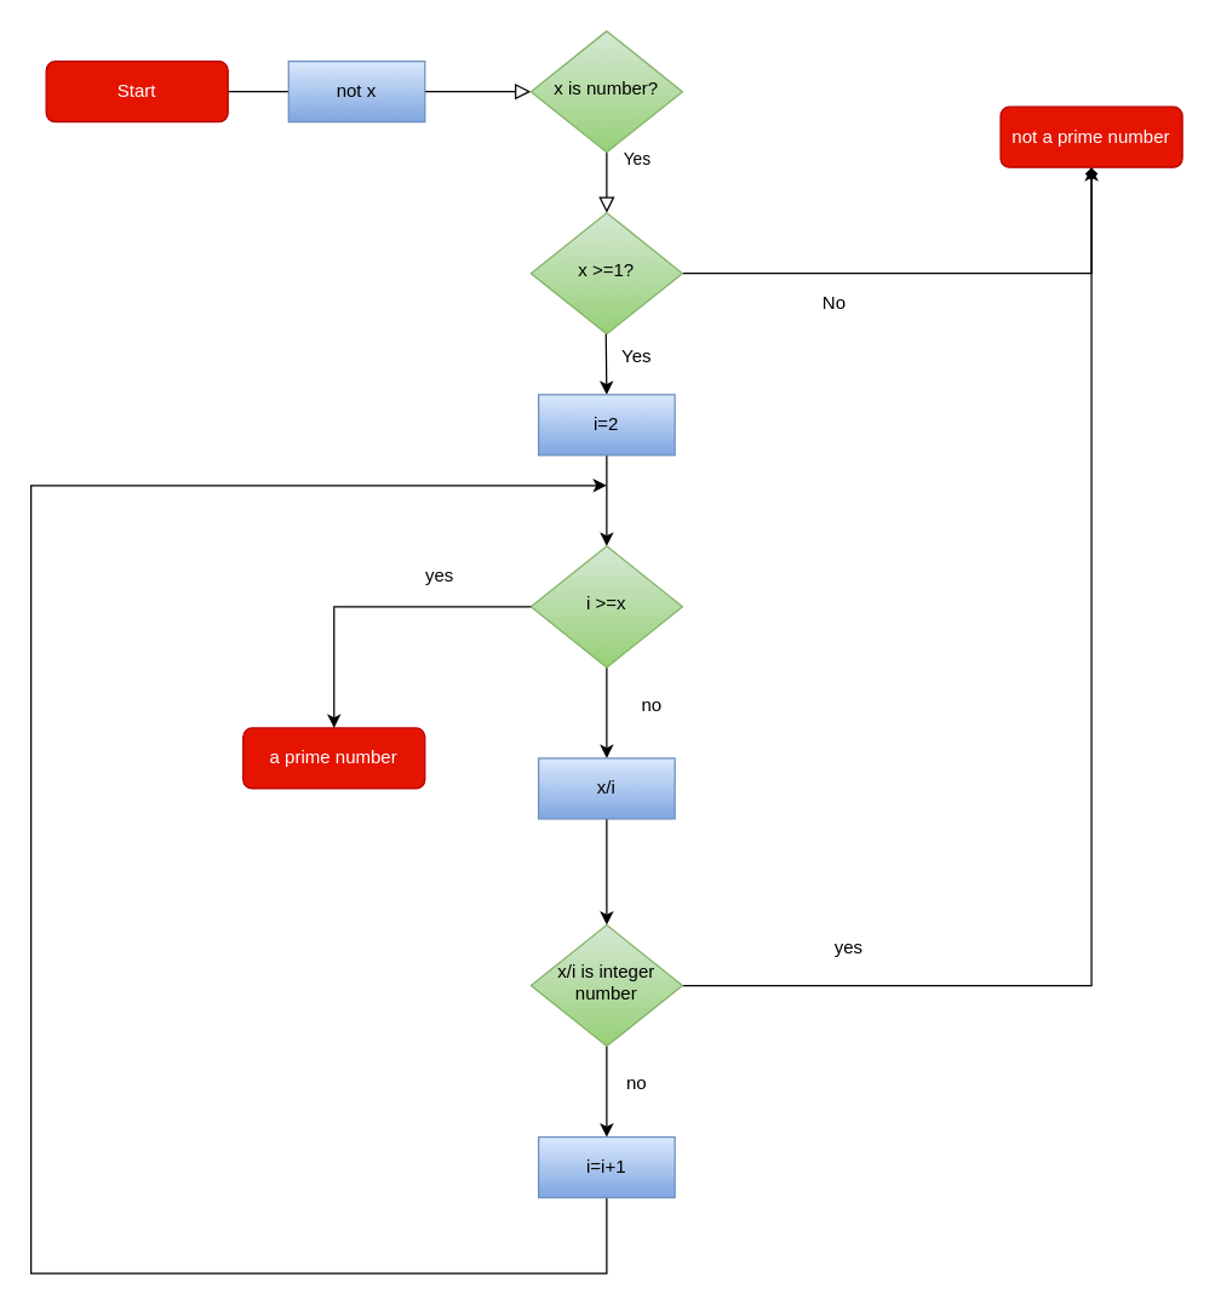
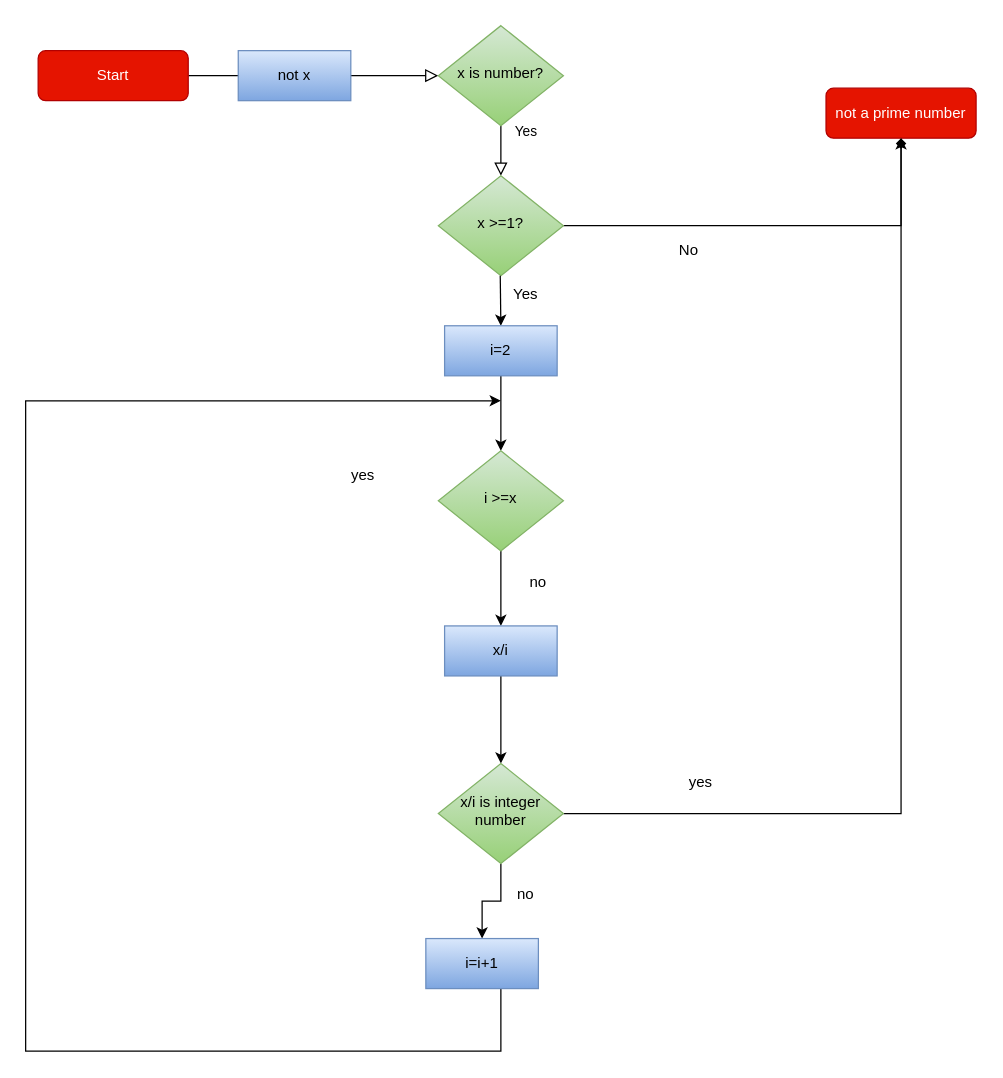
  <mxCell id="0" />
  <mxCell id="1" parent="0" />
  <mxCell id="2" value="" style="rounded=0;html=1;jettySize=auto;orthogonalLoop=1;fontSize=11;endArrow=block;endFill=0;endSize=8;strokeWidth=1;shadow=0;labelBackgroundColor=none;edgeStyle=orthogonalEdgeStyle;" parent="1" source="3" target="5" edge="1"><mxGeometry relative="1" as="geometry" /></mxCell>
  <mxCell id="3" value="Start" style="rounded=1;whiteSpace=wrap;html=1;fontSize=12;glass=0;strokeWidth=1;shadow=0;fillColor=#e51400;strokeColor=#B20000;fontColor=#ffffff;" parent="1" vertex="1"><mxGeometry x="30" y="40" width="120" height="40" as="geometry" /></mxCell>
  <mxCell id="4" value="Yes" style="rounded=0;html=1;jettySize=auto;orthogonalLoop=1;fontSize=11;endArrow=block;endFill=0;endSize=8;strokeWidth=1;shadow=0;labelBackgroundColor=none;edgeStyle=orthogonalEdgeStyle;" parent="1" source="5" target="8" edge="1"><mxGeometry x="-0.727" y="20" relative="1" as="geometry"><mxPoint as="offset" /><Array as="points"><mxPoint x="400" y="150" /><mxPoint x="400" y="150" /></Array></mxGeometry></mxCell>
  <mxCell id="5" value="x is number?" style="rhombus;whiteSpace=wrap;html=1;shadow=0;fontFamily=Helvetica;fontSize=12;align=center;strokeWidth=1;spacing=6;spacingTop=-4;fillColor=#d5e8d4;gradientColor=#97d077;strokeColor=#82b366;" parent="1" vertex="1"><mxGeometry x="350" y="20" width="100" height="80" as="geometry" /></mxCell>
  <mxCell id="6" value="not a prime number&lt;br&gt;" style="rounded=1;whiteSpace=wrap;html=1;fontSize=12;glass=0;strokeWidth=1;shadow=0;fillColor=#e51400;fontColor=#ffffff;strokeColor=#B20000;" parent="1" vertex="1"><mxGeometry x="660" y="70" width="120" height="40" as="geometry" /></mxCell>
  <mxCell id="7" value="" style="edgeStyle=orthogonalEdgeStyle;rounded=0;orthogonalLoop=1;jettySize=auto;html=1;endArrow=diamond;" edge="1" parent="1" source="8" target="6"><mxGeometry relative="1" as="geometry"><mxPoint x="710" y="90" as="targetPoint" /><Array as="points"><mxPoint x="720" y="180" /></Array></mxGeometry></mxCell>
  <mxCell id="8" value="x &amp;gt;=1?" style="rhombus;whiteSpace=wrap;html=1;shadow=0;fontFamily=Helvetica;fontSize=12;align=center;strokeWidth=1;spacing=6;spacingTop=-4;fillColor=#d5e8d4;gradientColor=#97d077;strokeColor=#82b366;" parent="1" vertex="1"><mxGeometry x="350" y="140" width="100" height="80" as="geometry" /></mxCell>
- <mxCell id="9" value="a prime number&lt;br&gt;" style="rounded=1;whiteSpace=wrap;html=1;fontSize=12;glass=0;strokeWidth=1;shadow=0;fillColor=#e51400;fontColor=#ffffff;strokeColor=#B20000;" parent="1" vertex="1"><mxGeometry x="160" y="480" width="120" height="40" as="geometry" /></mxCell>
  <mxCell id="10" value="not x" style="rounded=0;whiteSpace=wrap;html=1;fillColor=#dae8fc;gradientColor=#7ea6e0;strokeColor=#6c8ebf;" vertex="1" parent="1"><mxGeometry x="190" y="40" width="90" height="40" as="geometry" /></mxCell>
  <mxCell id="11" value="No&lt;br&gt;" style="text;html=1;align=center;verticalAlign=middle;resizable=0;points=[];autosize=1;strokeColor=none;fillColor=none;" vertex="1" parent="1"><mxGeometry x="530" y="185" width="40" height="30" as="geometry" /></mxCell>
  <mxCell id="12" value="" style="endArrow=classic;html=1;rounded=0;" edge="1" parent="1"><mxGeometry width="50" height="50" relative="1" as="geometry"><mxPoint x="399.5" y="220" as="sourcePoint" /><mxPoint x="400" y="260" as="targetPoint" /></mxGeometry></mxCell>
  <mxCell id="13" value="" style="edgeStyle=orthogonalEdgeStyle;rounded=0;orthogonalLoop=1;jettySize=auto;html=1;" edge="1" parent="1" source="14"><mxGeometry relative="1" as="geometry"><mxPoint x="400" y="360" as="targetPoint" /></mxGeometry></mxCell>
  <mxCell id="14" value="i=2" style="rounded=0;whiteSpace=wrap;html=1;fillColor=#dae8fc;gradientColor=#7ea6e0;strokeColor=#6c8ebf;" vertex="1" parent="1"><mxGeometry x="355" y="260" width="90" height="40" as="geometry" /></mxCell>
  <mxCell id="15" value="Yes&lt;br&gt;" style="text;html=1;strokeColor=none;fillColor=none;align=center;verticalAlign=middle;whiteSpace=wrap;rounded=0;" vertex="1" parent="1"><mxGeometry x="390" y="220" width="60" height="30" as="geometry" /></mxCell>
  <mxCell id="16" value="" style="edgeStyle=orthogonalEdgeStyle;rounded=0;orthogonalLoop=1;jettySize=auto;html=1;" edge="1" parent="1" source="17"><mxGeometry relative="1" as="geometry"><mxPoint x="400" y="500" as="targetPoint" /></mxGeometry></mxCell>
  <mxCell id="17" value="i &amp;gt;=x" style="rhombus;whiteSpace=wrap;html=1;shadow=0;fontFamily=Helvetica;fontSize=12;align=center;strokeWidth=1;spacing=6;spacingTop=-4;fillColor=#d5e8d4;gradientColor=#97d077;strokeColor=#82b366;" vertex="1" parent="1"><mxGeometry x="350" y="360" width="100" height="80" as="geometry" /></mxCell>
  <mxCell id="18" value="" style="edgeStyle=orthogonalEdgeStyle;rounded=0;orthogonalLoop=1;jettySize=auto;html=1;" edge="1" parent="1" source="19"><mxGeometry relative="1" as="geometry"><mxPoint x="400" y="610" as="targetPoint" /></mxGeometry></mxCell>
  <mxCell id="19" value="x/i" style="rounded=0;whiteSpace=wrap;html=1;fillColor=#dae8fc;gradientColor=#7ea6e0;strokeColor=#6c8ebf;" vertex="1" parent="1"><mxGeometry x="355" y="500" width="90" height="40" as="geometry" /></mxCell>
  <mxCell id="20" value="yes&lt;br&gt;" style="text;html=1;strokeColor=none;fillColor=none;align=center;verticalAlign=middle;whiteSpace=wrap;rounded=0;" vertex="1" parent="1"><mxGeometry x="260" y="365" width="60" height="30" as="geometry" /></mxCell>
  <mxCell id="21" value="no&lt;br&gt;" style="text;html=1;strokeColor=none;fillColor=none;align=center;verticalAlign=middle;whiteSpace=wrap;rounded=0;" vertex="1" parent="1"><mxGeometry x="400" y="450" width="60" height="30" as="geometry" /></mxCell>
  <mxCell id="22" value="" style="edgeStyle=orthogonalEdgeStyle;rounded=0;orthogonalLoop=1;jettySize=auto;html=1;" edge="1" parent="1" source="24" target="6"><mxGeometry relative="1" as="geometry"><mxPoint x="790" y="190" as="targetPoint" /><Array as="points"><mxPoint x="720" y="650" /></Array></mxGeometry></mxCell>
  <mxCell id="23" value="" style="edgeStyle=orthogonalEdgeStyle;rounded=0;orthogonalLoop=1;jettySize=auto;html=1;entryX=0.5;entryY=0;entryDx=0;entryDy=0;" edge="1" parent="1" source="24" target="28"><mxGeometry relative="1" as="geometry"><mxPoint x="400" y="780" as="targetPoint" /></mxGeometry></mxCell>
  <mxCell id="24" value="x/i is integer number" style="rhombus;whiteSpace=wrap;html=1;shadow=0;fontFamily=Helvetica;fontSize=12;align=center;strokeWidth=1;spacing=6;spacingTop=-4;fillColor=#d5e8d4;gradientColor=#97d077;strokeColor=#82b366;" vertex="1" parent="1"><mxGeometry x="350" y="610" width="100" height="80" as="geometry" /></mxCell>
- <mxCell id="25" value="" style="edgeStyle=none;orthogonalLoop=1;jettySize=auto;html=1;rounded=0;entryX=0.5;entryY=0;entryDx=0;entryDy=0;exitX=0;exitY=0.5;exitDx=0;exitDy=0;" edge="1" parent="1" source="17" target="9"><mxGeometry width="100" relative="1" as="geometry"><mxPoint x="260" y="400" as="sourcePoint" /><mxPoint x="360" y="400" as="targetPoint" /><Array as="points"><mxPoint x="220" y="400" /></Array></mxGeometry></mxCell>
  <mxCell id="26" value="yes" style="text;html=1;strokeColor=none;fillColor=none;align=center;verticalAlign=middle;whiteSpace=wrap;rounded=0;" vertex="1" parent="1"><mxGeometry x="530" y="610" width="60" height="30" as="geometry" /></mxCell>
  <mxCell id="27" value="" style="edgeStyle=orthogonalEdgeStyle;rounded=0;orthogonalLoop=1;jettySize=auto;html=1;" edge="1" parent="1" source="28"><mxGeometry relative="1" as="geometry"><mxPoint x="400" y="320" as="targetPoint" /><Array as="points"><mxPoint x="400" y="840" /><mxPoint x="20" y="840" /></Array></mxGeometry></mxCell>
- <mxCell id="28" value="i=i+1" style="rounded=0;whiteSpace=wrap;html=1;fillColor=#dae8fc;gradientColor=#7ea6e0;strokeColor=#6c8ebf;" vertex="1" parent="1"><mxGeometry x="355" y="750" width="90" height="40" as="geometry" /></mxCell>
+ <mxCell id="28" value="i=i+1" style="rounded=0;whiteSpace=wrap;html=1;fillColor=#dae8fc;gradientColor=#7ea6e0;strokeColor=#6c8ebf;" vertex="1" parent="1"><mxGeometry x="340" y="750" width="90" height="40" as="geometry" /></mxCell>
  <mxCell id="29" value="no&lt;br&gt;" style="text;html=1;strokeColor=none;fillColor=none;align=center;verticalAlign=middle;whiteSpace=wrap;rounded=0;" vertex="1" parent="1"><mxGeometry x="390" y="700" width="60" height="30" as="geometry" /></mxCell>
